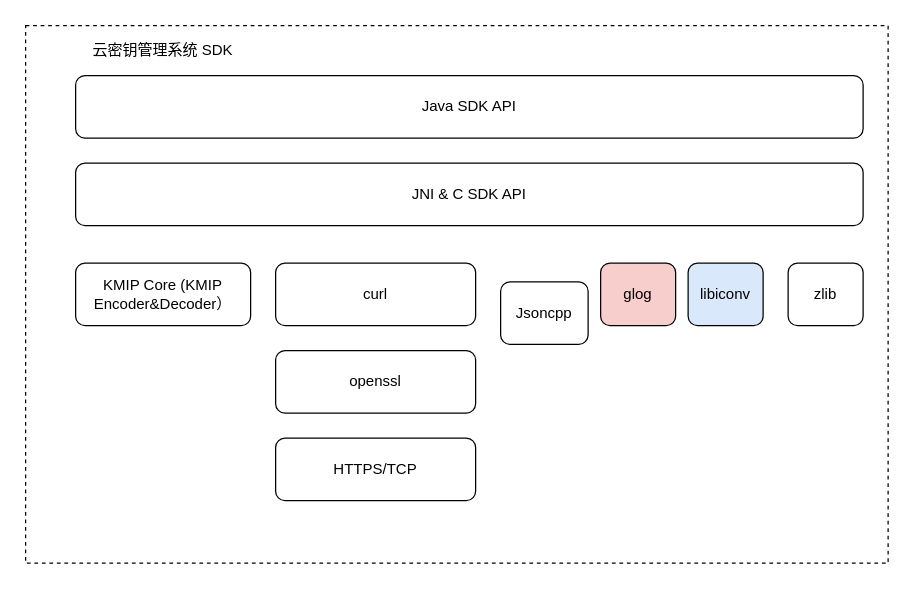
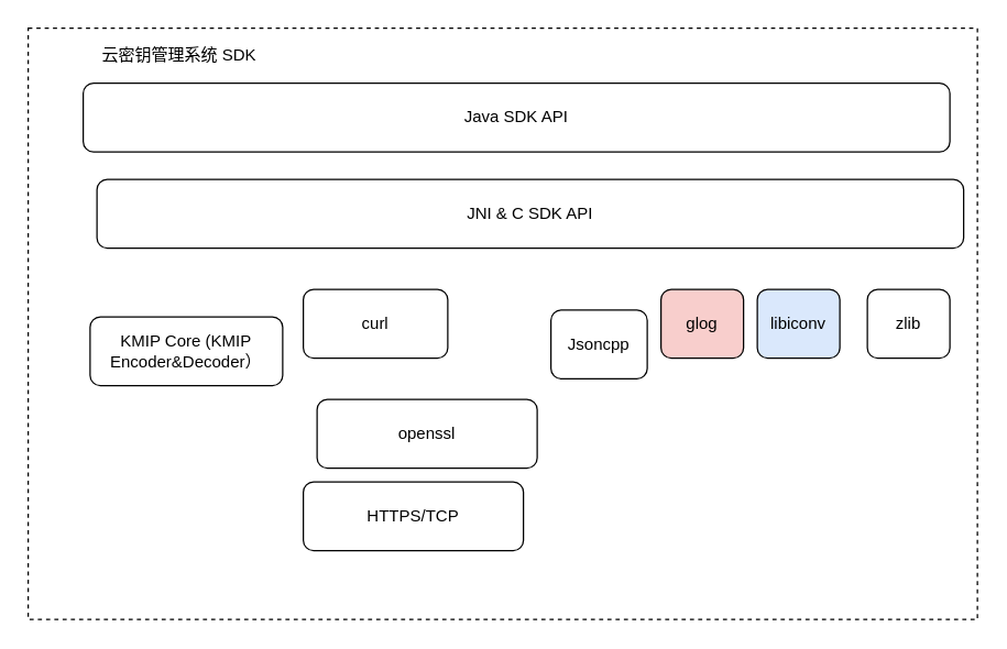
  <mxCell id="0" />
  <mxCell id="1" parent="0" />
  <mxCell id="2" value="" style="rounded=0;whiteSpace=wrap;html=1;dashed=1;" vertex="1" parent="1"><mxGeometry x="20" y="20" width="690" height="430" as="geometry" /></mxCell>
- <mxCell id="3" value="KMIP Core (KMIP Encoder&amp;amp;Decoder）" style="rounded=1;whiteSpace=wrap;html=1;" vertex="1" parent="1"><mxGeometry x="60" y="210" width="140" height="50" as="geometry" /></mxCell>
+ <mxCell id="3" value="KMIP Core (KMIP Encoder&amp;amp;Decoder）" style="rounded=1;whiteSpace=wrap;html=1;" vertex="1" parent="1"><mxGeometry x="65" y="230" width="140" height="50" as="geometry" /></mxCell>
  <mxCell id="4" value="云密钥管理系统 SDK" style="text;html=1;strokeColor=none;fillColor=none;align=center;verticalAlign=middle;whiteSpace=wrap;rounded=0;" vertex="1" parent="1"><mxGeometry x="30" y="30" width="200" height="20" as="geometry" /></mxCell>
  <mxCell id="5" value="HTTPS/TCP" style="rounded=1;whiteSpace=wrap;html=1;" vertex="1" parent="1"><mxGeometry x="220" y="350" width="160" height="50" as="geometry" /></mxCell>
- <mxCell id="6" value="JNI &amp;amp; C SDK API" style="rounded=1;whiteSpace=wrap;html=1;" vertex="1" parent="1"><mxGeometry x="60" y="130" width="630" height="50" as="geometry" /></mxCell>
+ <mxCell id="6" value="JNI &amp;amp; C SDK API" style="rounded=1;whiteSpace=wrap;html=1;" vertex="1" parent="1"><mxGeometry x="70" y="130" width="630" height="50" as="geometry" /></mxCell>
  <mxCell id="7" value="Jsoncpp" style="rounded=1;whiteSpace=wrap;html=1;" vertex="1" parent="1"><mxGeometry x="400" y="225" width="70" height="50" as="geometry" /></mxCell>
- <mxCell id="8" value="curl" style="rounded=1;whiteSpace=wrap;html=1;" vertex="1" parent="1"><mxGeometry x="220" y="210" width="160" height="50" as="geometry" /></mxCell>
- <mxCell id="9" value="openssl" style="rounded=1;whiteSpace=wrap;html=1;" vertex="1" parent="1"><mxGeometry x="220" y="280" width="160" height="50" as="geometry" /></mxCell>
+ <mxCell id="8" value="curl" style="rounded=1;whiteSpace=wrap;html=1;" vertex="1" parent="1"><mxGeometry x="220" y="210" width="105" height="50" as="geometry" /></mxCell>
+ <mxCell id="9" value="openssl" style="rounded=1;whiteSpace=wrap;html=1;" vertex="1" parent="1"><mxGeometry x="230" y="290" width="160" height="50" as="geometry" /></mxCell>
  <mxCell id="10" value="glog" style="rounded=1;whiteSpace=wrap;html=1;fillColor=#f8cecc;" vertex="1" parent="1"><mxGeometry x="480" y="210" width="60" height="50" as="geometry" /></mxCell>
  <mxCell id="11" value="libiconv" style="rounded=1;whiteSpace=wrap;html=1;fillColor=#dae8fc;" vertex="1" parent="1"><mxGeometry x="550" y="210" width="60" height="50" as="geometry" /></mxCell>
  <mxCell id="12" value="zlib" style="rounded=1;whiteSpace=wrap;html=1;" vertex="1" parent="1"><mxGeometry x="630" y="210" width="60" height="50" as="geometry" /></mxCell>
  <mxCell id="13" value="Java SDK API" style="rounded=1;whiteSpace=wrap;html=1;" vertex="1" parent="1"><mxGeometry x="60" y="60" width="630" height="50" as="geometry" /></mxCell>
